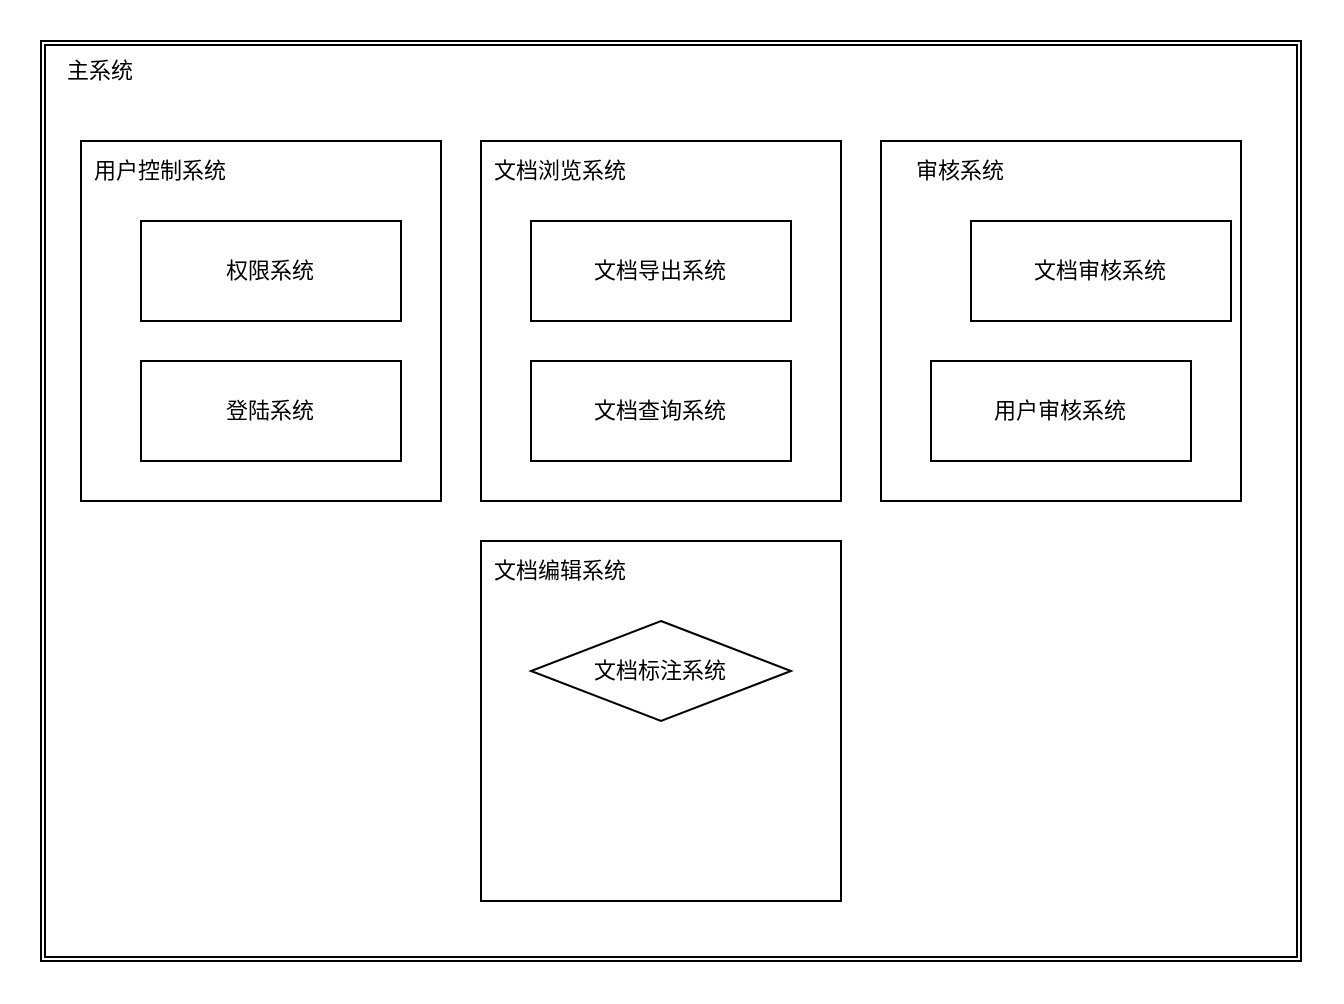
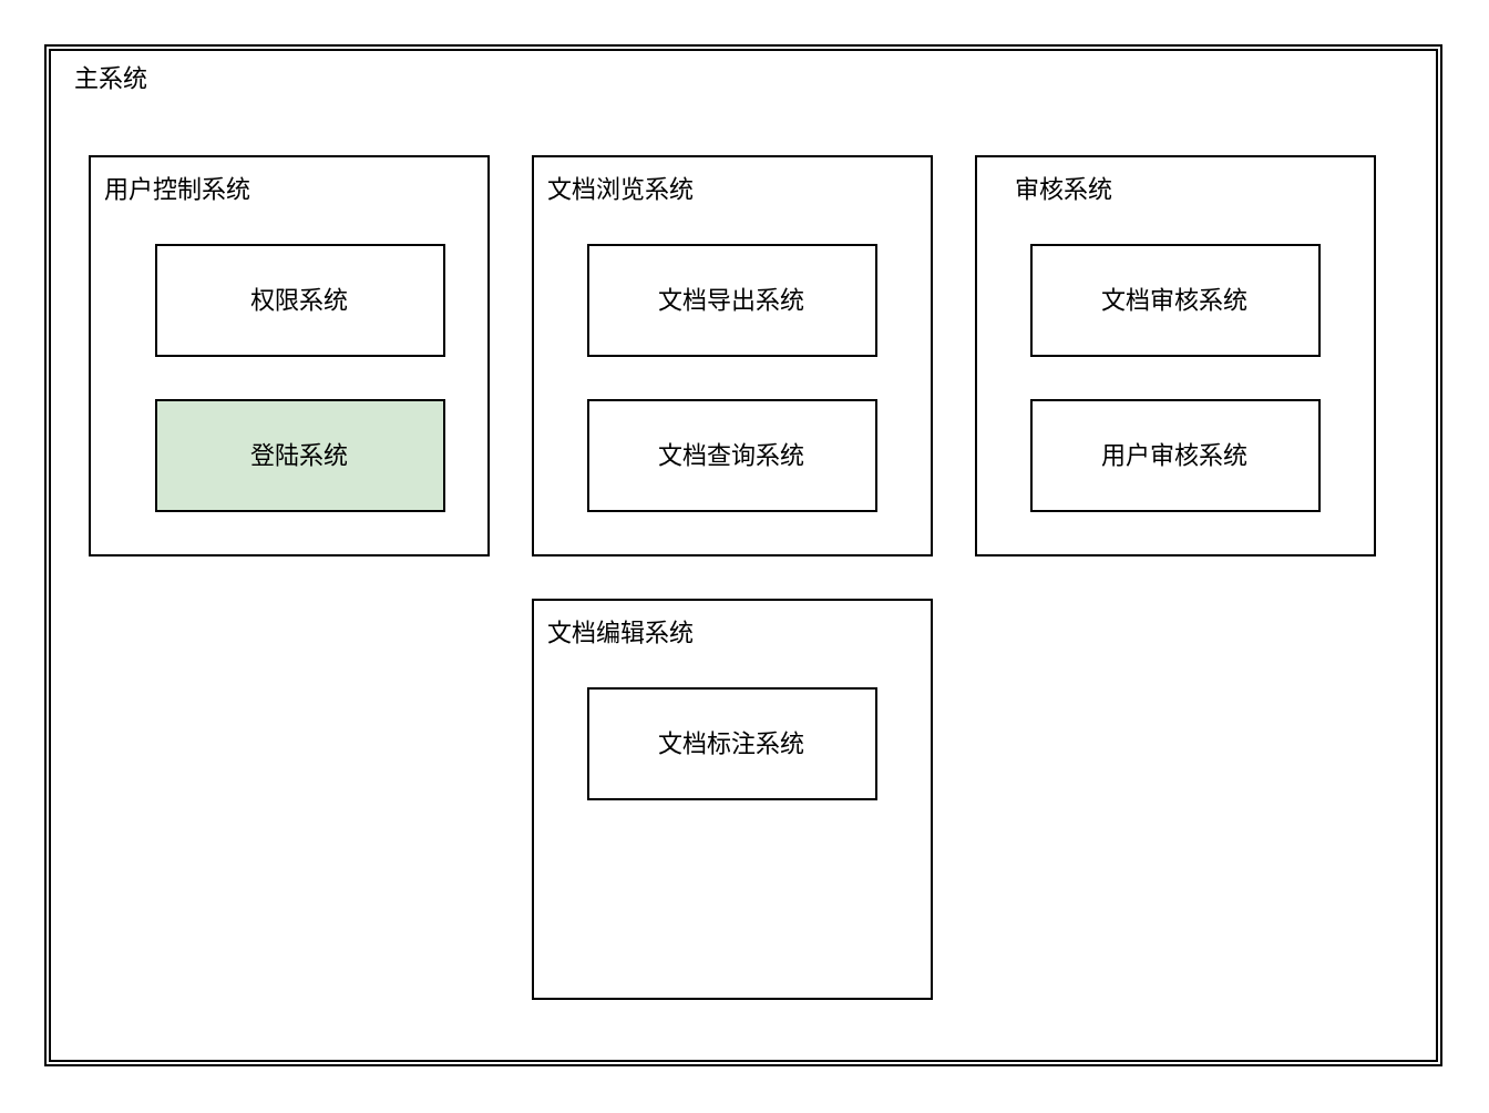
  <mxCell id="0" />
  <mxCell id="1" parent="0" />
  <mxCell id="2" value="" style="shape=ext;double=1;rounded=0;whiteSpace=wrap;html=1;fontFamily=Helvetica;fontSize=11;fontColor=default;" vertex="1" parent="1"><mxGeometry x="20" y="20" width="630" height="460" as="geometry" /></mxCell>
  <mxCell id="3" value="主系统" style="text;strokeColor=none;align=center;fillColor=none;html=1;verticalAlign=middle;whiteSpace=wrap;rounded=0;fontSize=11;fontFamily=Helvetica;fontColor=default;" vertex="1" parent="1"><mxGeometry x="20" y="20" width="60" height="30" as="geometry" /></mxCell>
  <mxCell id="4" value="" style="html=1;whiteSpace=wrap;fontFamily=Helvetica;fontSize=11;fontColor=default;" vertex="1" parent="1"><mxGeometry x="40" y="70" width="180" height="180" as="geometry" /></mxCell>
  <mxCell id="5" value="" style="html=1;whiteSpace=wrap;fontFamily=Helvetica;fontSize=11;fontColor=default;" vertex="1" parent="1"><mxGeometry x="240" y="70" width="180" height="180" as="geometry" /></mxCell>
  <mxCell id="6" value="用户控制系统" style="text;strokeColor=none;align=center;fillColor=none;html=1;verticalAlign=middle;whiteSpace=wrap;rounded=0;fontSize=11;fontFamily=Helvetica;fontColor=default;" vertex="1" parent="1"><mxGeometry x="40" y="70" width="80" height="30" as="geometry" /></mxCell>
  <mxCell id="7" value="文档浏览系统" style="text;strokeColor=none;align=center;fillColor=none;html=1;verticalAlign=middle;whiteSpace=wrap;rounded=0;fontSize=11;fontFamily=Helvetica;fontColor=default;" vertex="1" parent="1"><mxGeometry x="240" y="70" width="80" height="30" as="geometry" /></mxCell>
  <mxCell id="8" value="权限系统" style="html=1;whiteSpace=wrap;fontFamily=Helvetica;fontSize=11;fontColor=default;" vertex="1" parent="1"><mxGeometry x="70" y="110" width="130" height="50" as="geometry" /></mxCell>
- <mxCell id="9" value="登陆系统" style="html=1;whiteSpace=wrap;fontFamily=Helvetica;fontSize=11;fontColor=default;" vertex="1" parent="1"><mxGeometry x="70" y="180" width="130" height="50" as="geometry" /></mxCell>
+ <mxCell id="9" value="登陆系统" style="html=1;whiteSpace=wrap;fontFamily=Helvetica;fontSize=11;fontColor=default;fillColor=#d5e8d4;" vertex="1" parent="1"><mxGeometry x="70" y="180" width="130" height="50" as="geometry" /></mxCell>
  <mxCell id="10" value="文档导出系统" style="html=1;whiteSpace=wrap;fontFamily=Helvetica;fontSize=11;fontColor=default;" vertex="1" parent="1"><mxGeometry x="265" y="110" width="130" height="50" as="geometry" /></mxCell>
  <mxCell id="11" value="" style="html=1;whiteSpace=wrap;fontFamily=Helvetica;fontSize=11;fontColor=default;" vertex="1" parent="1"><mxGeometry x="440" y="70" width="180" height="180" as="geometry" /></mxCell>
  <mxCell id="12" value="用户审核系统" style="html=1;whiteSpace=wrap;fontFamily=Helvetica;fontSize=11;fontColor=default;" vertex="1" parent="1"><mxGeometry x="465" y="180" width="130" height="50" as="geometry" /></mxCell>
  <mxCell id="13" value="审核系统" style="text;strokeColor=none;align=center;fillColor=none;html=1;verticalAlign=middle;whiteSpace=wrap;rounded=0;fontSize=11;fontFamily=Helvetica;fontColor=default;" vertex="1" parent="1"><mxGeometry x="440" y="70" width="80" height="30" as="geometry" /></mxCell>
- <mxCell id="14" value="文档审核系统" style="html=1;whiteSpace=wrap;fontFamily=Helvetica;fontSize=11;fontColor=default;" vertex="1" parent="1"><mxGeometry x="485" y="110" width="130" height="50" as="geometry" /></mxCell>
+ <mxCell id="14" value="文档审核系统" style="html=1;whiteSpace=wrap;fontFamily=Helvetica;fontSize=11;fontColor=default;" vertex="1" parent="1"><mxGeometry x="465" y="110" width="130" height="50" as="geometry" /></mxCell>
  <mxCell id="15" value="" style="html=1;whiteSpace=wrap;fontFamily=Helvetica;fontSize=11;fontColor=default;" vertex="1" parent="1"><mxGeometry x="240" y="270" width="180" height="180" as="geometry" /></mxCell>
  <mxCell id="16" value="文档编辑系统" style="text;strokeColor=none;align=center;fillColor=none;html=1;verticalAlign=middle;whiteSpace=wrap;rounded=0;fontSize=11;fontFamily=Helvetica;fontColor=default;" vertex="1" parent="1"><mxGeometry x="240" y="270" width="80" height="30" as="geometry" /></mxCell>
- <mxCell id="17" value="文档标注系统" style="rhombus;html=1;whiteSpace=wrap;fontFamily=Helvetica;fontSize=11;fontColor=default;" vertex="1" parent="1"><mxGeometry x="265" y="310" width="130" height="50" as="geometry" /></mxCell>
+ <mxCell id="17" value="文档标注系统" style="html=1;whiteSpace=wrap;fontFamily=Helvetica;fontSize=11;fontColor=default;" vertex="1" parent="1"><mxGeometry x="265" y="310" width="130" height="50" as="geometry" /></mxCell>
  <mxCell id="18" value="文档查询系统" style="html=1;whiteSpace=wrap;fontFamily=Helvetica;fontSize=11;fontColor=default;" vertex="1" parent="1"><mxGeometry x="265" y="180" width="130" height="50" as="geometry" /></mxCell>
